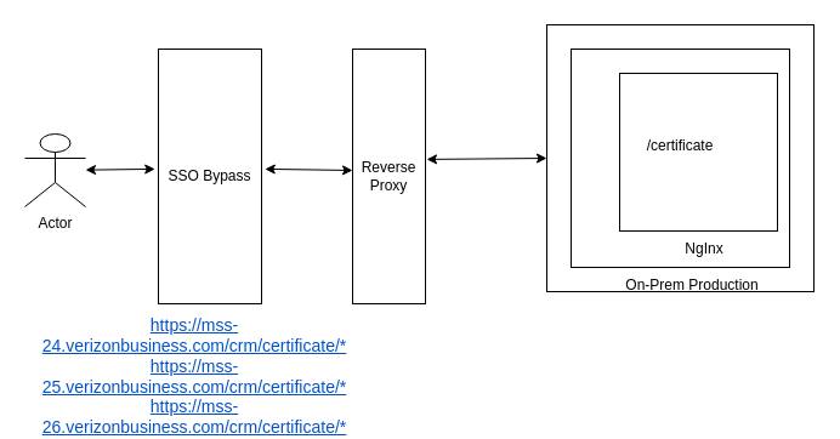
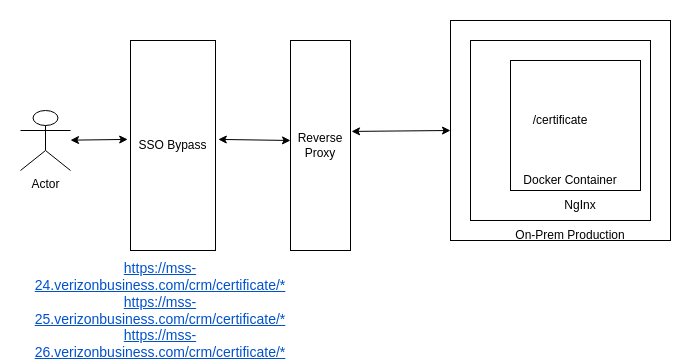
  <mxCell id="0" />
  <mxCell id="1" parent="0" />
  <mxCell id="2" value="Actor" style="shape=umlActor;verticalLabelPosition=bottom;verticalAlign=top;html=1;outlineConnect=0;" vertex="1" parent="1"><mxGeometry x="20" y="110" width="50" height="60" as="geometry" /></mxCell>
  <mxCell id="3" value="SSO Bypass" style="rounded=0;whiteSpace=wrap;html=1;" vertex="1" parent="1"><mxGeometry x="130" y="40" width="85" height="210" as="geometry" /></mxCell>
  <mxCell id="4" value="Reverse Proxy" style="rounded=0;whiteSpace=wrap;html=1;" vertex="1" parent="1"><mxGeometry x="290" y="40" width="60" height="210" as="geometry" /></mxCell>
  <mxCell id="5" value="&lt;a href=&quot;https://mss-24.verizonbusiness.com/crm/certificate/*&quot; class=&quot;external-link&quot; target=&quot;_blank&quot; title=&quot;Follow link&quot; style=&quot;color: rgb(0 , 82 , 204) ; cursor: pointer ; font-family: , &amp;#34;blinkmacsystemfont&amp;#34; , &amp;#34;segoe ui&amp;#34; , &amp;#34;roboto&amp;#34; , &amp;#34;oxygen&amp;#34; , &amp;#34;ubuntu&amp;#34; , &amp;#34;fira sans&amp;#34; , &amp;#34;droid sans&amp;#34; , &amp;#34;helvetica neue&amp;#34; , sans-serif ; font-size: 14px ; background-color: rgb(255 , 255 , 255) ; outline: none&quot;&gt;https://mss-24.verizonbusiness.com/crm/certificate/*&lt;/a&gt;&lt;br style=&quot;color: rgb(23 , 43 , 77) ; font-family: , &amp;#34;blinkmacsystemfont&amp;#34; , &amp;#34;segoe ui&amp;#34; , &amp;#34;roboto&amp;#34; , &amp;#34;oxygen&amp;#34; , &amp;#34;ubuntu&amp;#34; , &amp;#34;fira sans&amp;#34; , &amp;#34;droid sans&amp;#34; , &amp;#34;helvetica neue&amp;#34; , sans-serif ; font-size: 14px ; background-color: rgb(255 , 255 , 255) ; outline: none&quot;&gt;&lt;a href=&quot;https://mss-25.verizonbusiness.com/crm/certificate/*&quot; class=&quot;external-link&quot; target=&quot;_blank&quot; title=&quot;Follow link&quot; style=&quot;color: rgb(0 , 82 , 204) ; cursor: pointer ; font-family: , &amp;#34;blinkmacsystemfont&amp;#34; , &amp;#34;segoe ui&amp;#34; , &amp;#34;roboto&amp;#34; , &amp;#34;oxygen&amp;#34; , &amp;#34;ubuntu&amp;#34; , &amp;#34;fira sans&amp;#34; , &amp;#34;droid sans&amp;#34; , &amp;#34;helvetica neue&amp;#34; , sans-serif ; font-size: 14px ; background-color: rgb(255 , 255 , 255) ; outline: none&quot;&gt;https://mss-25.verizonbusiness.com/crm/certificate/*&lt;/a&gt;&lt;br style=&quot;color: rgb(23 , 43 , 77) ; font-family: , &amp;#34;blinkmacsystemfont&amp;#34; , &amp;#34;segoe ui&amp;#34; , &amp;#34;roboto&amp;#34; , &amp;#34;oxygen&amp;#34; , &amp;#34;ubuntu&amp;#34; , &amp;#34;fira sans&amp;#34; , &amp;#34;droid sans&amp;#34; , &amp;#34;helvetica neue&amp;#34; , sans-serif ; font-size: 14px ; background-color: rgb(255 , 255 , 255) ; outline: none&quot;&gt;&lt;a href=&quot;https://mss-26.verizonbusiness.com/crm/certificate/*&quot; class=&quot;external-link&quot; target=&quot;_blank&quot; title=&quot;Follow link&quot; style=&quot;color: rgb(0 , 82 , 204) ; cursor: pointer ; font-family: , &amp;#34;blinkmacsystemfont&amp;#34; , &amp;#34;segoe ui&amp;#34; , &amp;#34;roboto&amp;#34; , &amp;#34;oxygen&amp;#34; , &amp;#34;ubuntu&amp;#34; , &amp;#34;fira sans&amp;#34; , &amp;#34;droid sans&amp;#34; , &amp;#34;helvetica neue&amp;#34; , sans-serif ; font-size: 14px ; background-color: rgb(255 , 255 , 255) ; outline: none&quot;&gt;https://mss-26.verizonbusiness.com/crm/certificate/*&lt;/a&gt;" style="text;html=1;strokeColor=none;fillColor=none;align=center;verticalAlign=middle;whiteSpace=wrap;rounded=0;" vertex="1" parent="1"><mxGeometry x="140" y="300" width="40" height="20" as="geometry" /></mxCell>
  <mxCell id="6" value="" style="whiteSpace=wrap;html=1;aspect=fixed;" vertex="1" parent="1"><mxGeometry x="450" y="20" width="220" height="220" as="geometry" /></mxCell>
  <mxCell id="7" value="" style="whiteSpace=wrap;html=1;aspect=fixed;" vertex="1" parent="1"><mxGeometry x="470" y="40" width="180" height="180" as="geometry" /></mxCell>
  <mxCell id="8" value="On-Prem Production" style="text;html=1;strokeColor=none;fillColor=none;align=center;verticalAlign=middle;whiteSpace=wrap;rounded=0;" vertex="1" parent="1"><mxGeometry x="500" y="230" width="140" height="10" as="geometry" /></mxCell>
  <mxCell id="9" value="NgInx" style="text;html=1;strokeColor=none;fillColor=none;align=center;verticalAlign=middle;whiteSpace=wrap;rounded=0;" vertex="1" parent="1"><mxGeometry x="510" y="200" width="140" height="10" as="geometry" /></mxCell>
  <mxCell id="10" value="" style="whiteSpace=wrap;html=1;aspect=fixed;" vertex="1" parent="1"><mxGeometry x="510" y="60" width="130" height="130" as="geometry" /></mxCell>
  <mxCell id="11" value="/certificate" style="text;html=1;strokeColor=none;fillColor=none;align=center;verticalAlign=middle;whiteSpace=wrap;rounded=0;" vertex="1" parent="1"><mxGeometry x="540" y="110" width="40" height="20" as="geometry" /></mxCell>
+ <mxCell id="12" value="Docker Container" style="text;html=1;strokeColor=none;fillColor=none;align=center;verticalAlign=middle;whiteSpace=wrap;rounded=0;" vertex="1" parent="1"><mxGeometry x="520" y="170" width="100" height="20" as="geometry" /></mxCell>
  <mxCell id="13" value="" style="endArrow=classic;startArrow=classic;html=1;exitX=1.017;exitY=0.433;exitDx=0;exitDy=0;exitPerimeter=0;entryX=0;entryY=0.5;entryDx=0;entryDy=0;" edge="1" parent="1" source="4" target="6"><mxGeometry width="50" height="50" relative="1" as="geometry"><mxPoint x="400" y="130" as="sourcePoint" /><mxPoint x="450" y="80" as="targetPoint" /></mxGeometry></mxCell>
  <mxCell id="14" value="" style="endArrow=classic;startArrow=classic;html=1;exitX=1.033;exitY=0.471;exitDx=0;exitDy=0;exitPerimeter=0;" edge="1" parent="1" source="3"><mxGeometry width="50" height="50" relative="1" as="geometry"><mxPoint x="410" y="140" as="sourcePoint" /><mxPoint x="290" y="140" as="targetPoint" /></mxGeometry></mxCell>
  <mxCell id="15" value="" style="endArrow=classic;startArrow=classic;html=1;entryX=-0.033;entryY=0.471;entryDx=0;entryDy=0;entryPerimeter=0;" edge="1" parent="1" source="2" target="3"><mxGeometry width="50" height="50" relative="1" as="geometry"><mxPoint x="400" y="130" as="sourcePoint" /><mxPoint x="450" y="80" as="targetPoint" /></mxGeometry></mxCell>
